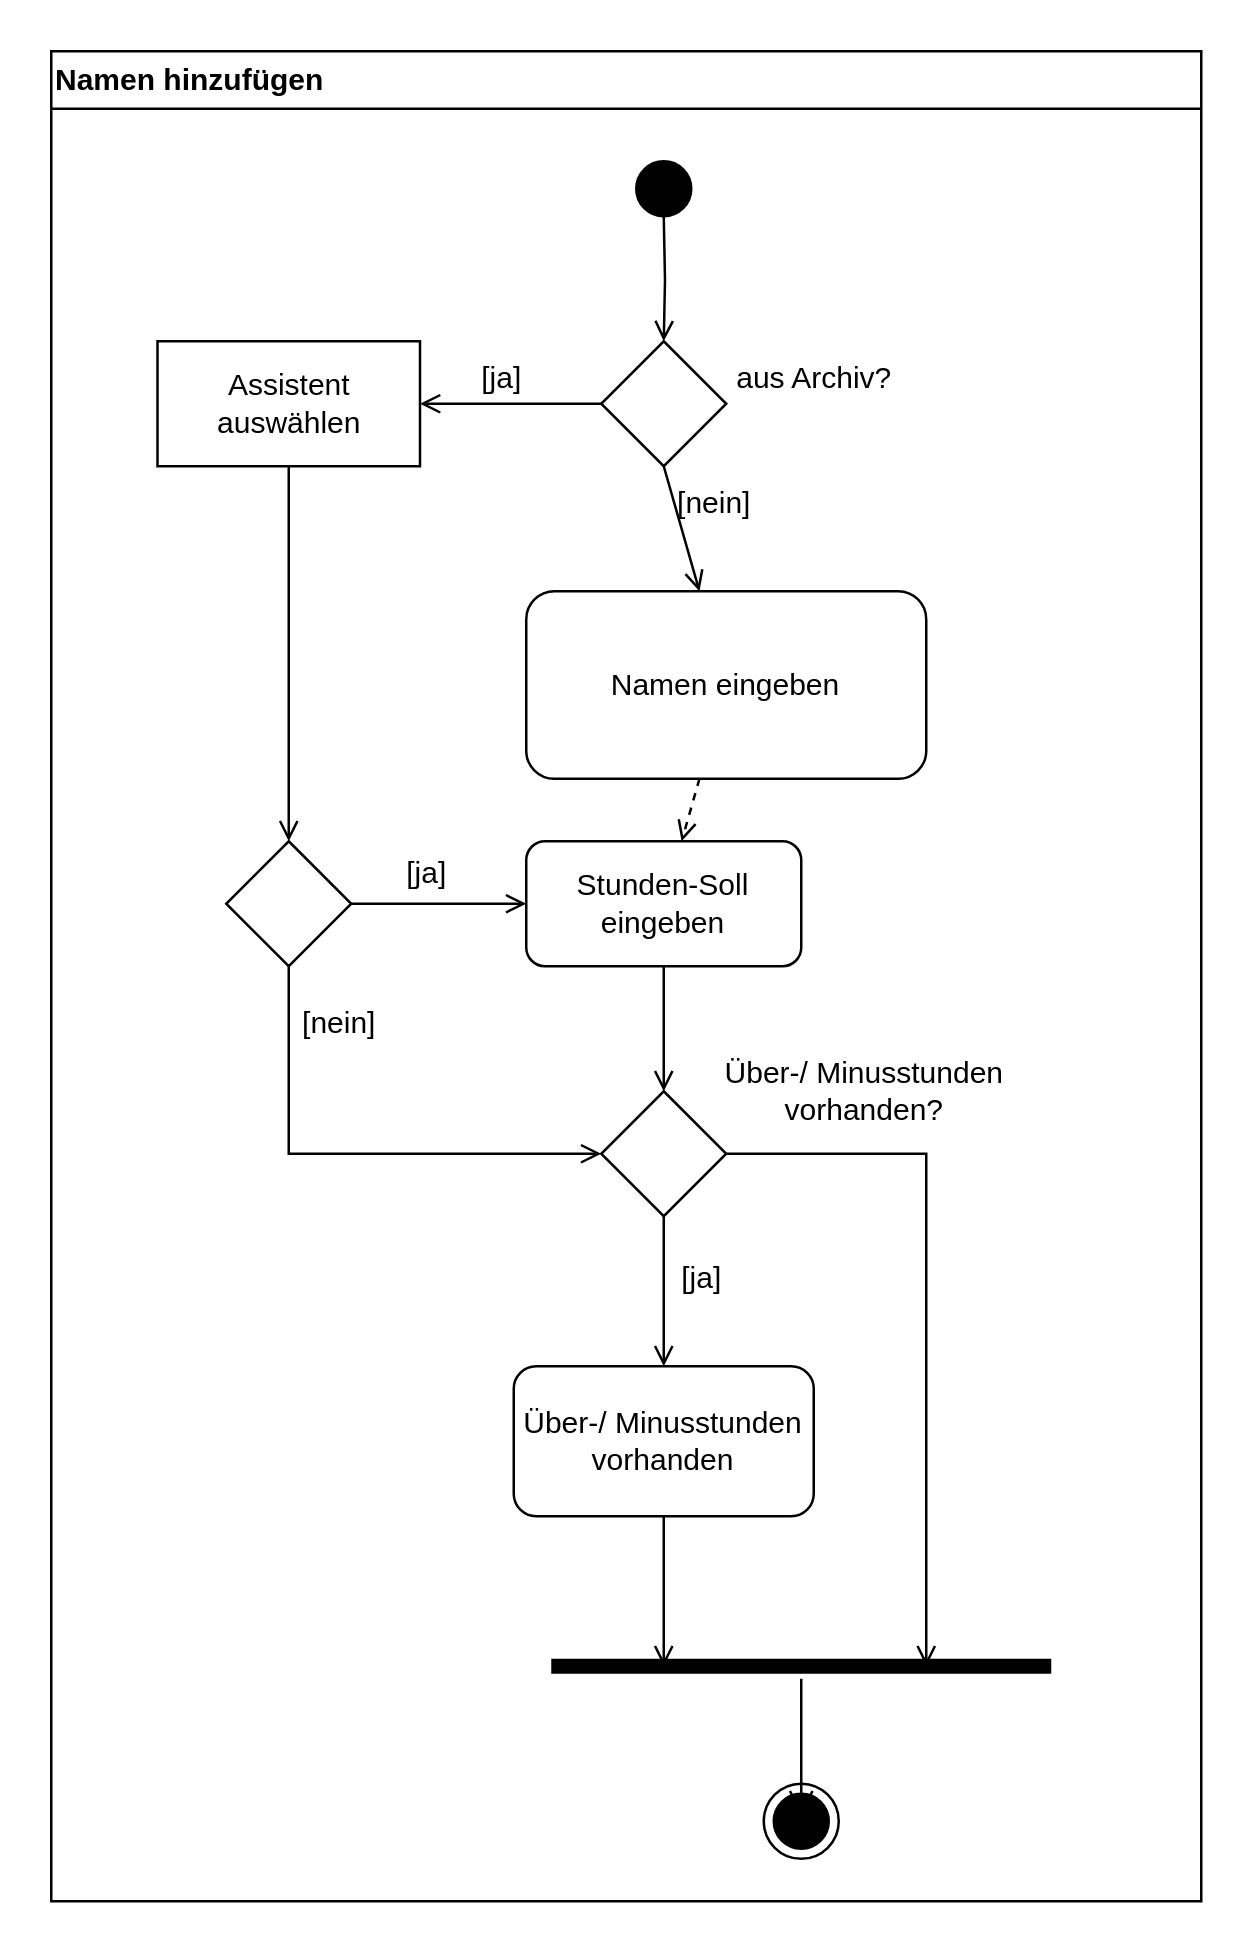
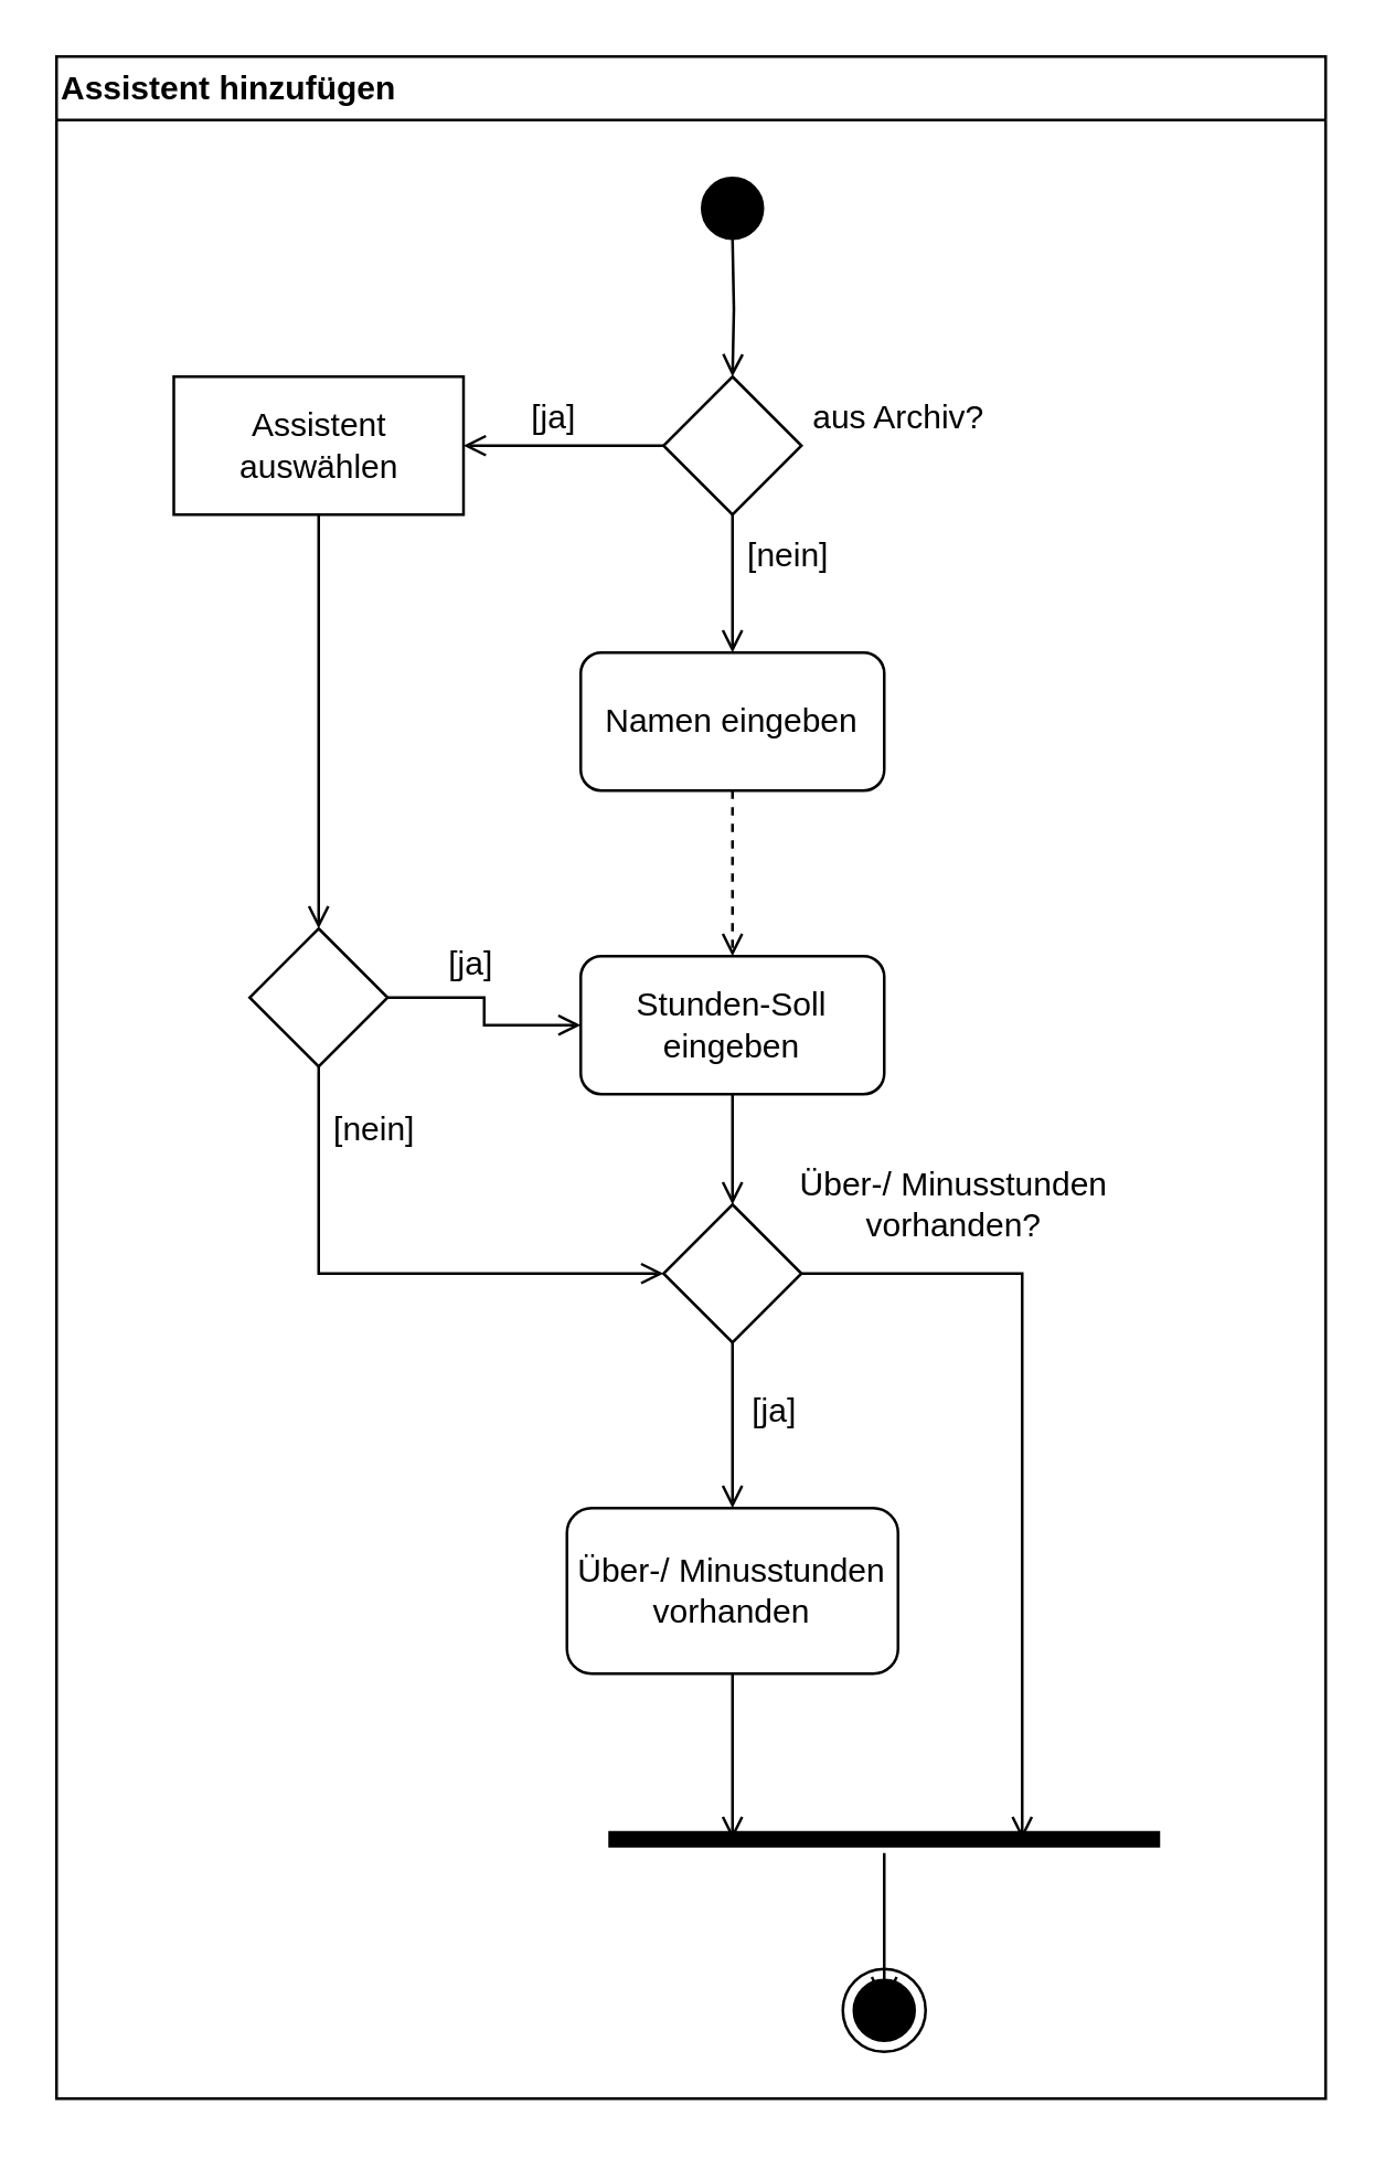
  <mxCell id="0" />
  <mxCell id="1" parent="0" />
- <mxCell id="2" value="Namen hinzufügen" style="swimlane;whiteSpace=wrap;labelBackgroundColor=none;align=left;" parent="1" vertex="1"><mxGeometry x="20" y="20" width="460" height="740" as="geometry"><mxRectangle x="150" y="128" width="150" height="30" as="alternateBounds" /></mxGeometry></mxCell>
+ <mxCell id="2" value="Assistent hinzufügen" style="swimlane;whiteSpace=wrap;labelBackgroundColor=none;align=left;" parent="1" vertex="1"><mxGeometry x="20" y="20" width="460" height="740" as="geometry"><mxRectangle x="150" y="128" width="150" height="30" as="alternateBounds" /></mxGeometry></mxCell>
  <mxCell id="3" style="edgeStyle=orthogonalEdgeStyle;rounded=0;orthogonalLoop=1;jettySize=auto;html=1;entryX=0.5;entryY=0;entryDx=0;entryDy=0;fontFamily=Helvetica;fontSize=12;fontColor=default;endArrow=open;endFill=0;" edge="1" parent="2" target="19"><mxGeometry relative="1" as="geometry"><mxPoint x="245" y="66" as="sourcePoint" /></mxGeometry></mxCell>
  <mxCell id="4" value="" style="ellipse;shape=startState;labelBackgroundColor=none;fillColor=#000000;" parent="2" vertex="1"><mxGeometry x="230" y="40" width="30" height="30" as="geometry" /></mxCell>
- <mxCell id="5" value="Namen eingeben" style="labelBackgroundColor=none;rounded=1;whiteSpace=wrap;html=1;" parent="2" vertex="1"><mxGeometry x="190" y="216" width="160" height="75" as="geometry" /></mxCell>
+ <mxCell id="5" value="Namen eingeben" style="labelBackgroundColor=none;rounded=1;whiteSpace=wrap;html=1;" parent="2" vertex="1"><mxGeometry x="190" y="216" width="110" height="50" as="geometry" /></mxCell>
  <mxCell id="6" value="" style="endArrow=open;endFill=1;rounded=0;labelBackgroundColor=none;fontColor=default;exitX=0.5;exitY=1;exitDx=0;exitDy=0;" parent="2" source="19" target="5" edge="1"><mxGeometry relative="1" as="geometry"><mxPoint x="240" y="168" as="sourcePoint" /></mxGeometry></mxCell>
  <mxCell id="7" style="edgeStyle=orthogonalEdgeStyle;rounded=0;orthogonalLoop=1;jettySize=auto;html=1;entryX=0.5;entryY=0;entryDx=0;entryDy=0;endArrow=open;endFill=0;" edge="1" parent="2" source="8" target="13"><mxGeometry relative="1" as="geometry" /></mxCell>
- <mxCell id="8" value="Stunden-Soll eingeben" style="labelBackgroundColor=none;rounded=1;whiteSpace=wrap;html=1;" parent="2" vertex="1"><mxGeometry x="190" y="316" width="110" height="50" as="geometry" /></mxCell>
+ <mxCell id="8" value="Stunden-Soll eingeben" style="labelBackgroundColor=none;rounded=1;whiteSpace=wrap;html=1;" parent="2" vertex="1"><mxGeometry x="190" y="326" width="110" height="50" as="geometry" /></mxCell>
  <mxCell id="9" value="" style="endArrow=open;endFill=1;rounded=0;labelBackgroundColor=none;fontColor=default;dashed=1;" parent="2" source="5" target="8" edge="1"><mxGeometry relative="1" as="geometry" /></mxCell>
  <mxCell id="10" value="[nein]" style="text;html=1;align=center;verticalAlign=middle;resizable=0;points=[];autosize=1;strokeColor=none;fillColor=none;" vertex="1" parent="2"><mxGeometry x="240" y="166" width="50" height="30" as="geometry" /></mxCell>
  <mxCell id="11" style="edgeStyle=orthogonalEdgeStyle;rounded=0;orthogonalLoop=1;jettySize=auto;html=1;entryX=0.5;entryY=0;entryDx=0;entryDy=0;endArrow=open;endFill=0;" edge="1" parent="2" source="13" target="15"><mxGeometry relative="1" as="geometry" /></mxCell>
  <mxCell id="12" style="edgeStyle=orthogonalEdgeStyle;rounded=0;orthogonalLoop=1;jettySize=auto;html=1;strokeColor=default;align=center;verticalAlign=middle;fontFamily=Helvetica;fontSize=12;fontColor=default;labelBackgroundColor=default;endArrow=open;endFill=0;entryX=0.75;entryY=0.5;entryDx=0;entryDy=0;entryPerimeter=0;" edge="1" parent="2" source="13" target="29"><mxGeometry relative="1" as="geometry"><mxPoint x="355" y="626" as="targetPoint" /><Array as="points"><mxPoint x="350" y="441" /></Array></mxGeometry></mxCell>
  <mxCell id="13" value="" style="rhombus;whiteSpace=wrap;html=1;" vertex="1" parent="2"><mxGeometry x="220" y="416" width="50" height="50" as="geometry" /></mxCell>
  <mxCell id="14" style="edgeStyle=orthogonalEdgeStyle;rounded=0;orthogonalLoop=1;jettySize=auto;html=1;strokeColor=default;align=center;verticalAlign=middle;fontFamily=Helvetica;fontSize=12;fontColor=default;labelBackgroundColor=default;endArrow=open;endFill=0;" edge="1" parent="2" source="15"><mxGeometry relative="1" as="geometry"><mxPoint x="245" y="646" as="targetPoint" /></mxGeometry></mxCell>
  <mxCell id="15" value="Über-/ Minusstunden vorhanden" style="rounded=1;whiteSpace=wrap;html=1;" vertex="1" parent="2"><mxGeometry x="185" y="526" width="120" height="60" as="geometry" /></mxCell>
  <mxCell id="16" value="Über-/ Minusstunden&lt;div&gt;vorhanden?&lt;/div&gt;" style="text;html=1;align=center;verticalAlign=middle;resizable=0;points=[];autosize=1;strokeColor=none;fillColor=none;" vertex="1" parent="2"><mxGeometry x="260" y="396" width="130" height="40" as="geometry" /></mxCell>
  <mxCell id="17" value="[ja]" style="text;html=1;align=center;verticalAlign=middle;resizable=0;points=[];autosize=1;strokeColor=none;fillColor=none;" vertex="1" parent="2"><mxGeometry x="240" y="476" width="40" height="30" as="geometry" /></mxCell>
  <mxCell id="18" style="edgeStyle=orthogonalEdgeStyle;rounded=0;orthogonalLoop=1;jettySize=auto;html=1;entryX=1;entryY=0.5;entryDx=0;entryDy=0;fontFamily=Helvetica;fontSize=12;fontColor=default;endArrow=open;endFill=0;" edge="1" parent="2" source="19" target="26"><mxGeometry relative="1" as="geometry"><mxPoint x="100" y="317.5" as="targetPoint" /></mxGeometry></mxCell>
  <mxCell id="19" value="" style="rhombus;whiteSpace=wrap;html=1;" vertex="1" parent="2"><mxGeometry x="220" y="116" width="50" height="50" as="geometry" /></mxCell>
  <mxCell id="20" value="aus Archiv?" style="text;html=1;align=center;verticalAlign=middle;resizable=0;points=[];autosize=1;strokeColor=none;fillColor=none;fontFamily=Helvetica;fontSize=12;fontColor=default;" vertex="1" parent="2"><mxGeometry x="260" y="116" width="90" height="30" as="geometry" /></mxCell>
  <mxCell id="21" style="edgeStyle=orthogonalEdgeStyle;rounded=0;orthogonalLoop=1;jettySize=auto;html=1;fontFamily=Helvetica;fontSize=12;fontColor=default;endArrow=open;endFill=0;exitX=1;exitY=0.5;exitDx=0;exitDy=0;" edge="1" parent="2" source="23" target="8"><mxGeometry relative="1" as="geometry"><mxPoint x="175" y="346" as="targetPoint" /><mxPoint x="125" y="342.5" as="sourcePoint" /></mxGeometry></mxCell>
  <mxCell id="22" style="edgeStyle=orthogonalEdgeStyle;rounded=0;orthogonalLoop=1;jettySize=auto;html=1;entryX=0;entryY=0.5;entryDx=0;entryDy=0;fontFamily=Helvetica;fontSize=12;fontColor=default;endArrow=open;endFill=0;exitX=0.5;exitY=1;exitDx=0;exitDy=0;" edge="1" parent="2" source="23" target="13"><mxGeometry relative="1" as="geometry"><mxPoint x="100" y="367.5" as="sourcePoint" /><Array as="points"><mxPoint x="95" y="441" /></Array></mxGeometry></mxCell>
  <mxCell id="23" value="" style="rhombus;whiteSpace=wrap;html=1;" vertex="1" parent="2"><mxGeometry x="70" y="316" width="50" height="50" as="geometry" /></mxCell>
  <mxCell id="24" value="[nein]" style="text;html=1;align=center;verticalAlign=middle;resizable=0;points=[];autosize=1;strokeColor=none;fillColor=none;" vertex="1" parent="2"><mxGeometry x="90" y="374" width="50" height="30" as="geometry" /></mxCell>
  <mxCell id="25" value="[ja]" style="text;html=1;align=center;verticalAlign=middle;resizable=0;points=[];autosize=1;strokeColor=none;fillColor=none;" vertex="1" parent="2"><mxGeometry x="130" y="314" width="40" height="30" as="geometry" /></mxCell>
  <mxCell id="26" value="Assistent auswählen" style="whiteSpace=wrap;html=1;strokeColor=default;align=center;verticalAlign=middle;fontFamily=Helvetica;fontSize=12;fontColor=default;labelBackgroundColor=default;fillColor=default;rounded=0;" vertex="1" parent="2"><mxGeometry x="42.5" y="116" width="105" height="50" as="geometry" /></mxCell>
  <mxCell id="27" style="edgeStyle=orthogonalEdgeStyle;rounded=0;orthogonalLoop=1;jettySize=auto;html=1;entryX=0.95;entryY=0.75;entryDx=0;entryDy=0;entryPerimeter=0;strokeColor=default;align=center;verticalAlign=middle;fontFamily=Helvetica;fontSize=12;fontColor=default;labelBackgroundColor=default;endArrow=open;endFill=0;" edge="1" parent="2" source="26"><mxGeometry relative="1" as="geometry"><mxPoint x="95" y="316" as="targetPoint" /></mxGeometry></mxCell>
  <mxCell id="28" value="[ja]" style="text;html=1;align=center;verticalAlign=middle;resizable=0;points=[];autosize=1;strokeColor=none;fillColor=none;" vertex="1" parent="2"><mxGeometry x="160" y="116" width="40" height="30" as="geometry" /></mxCell>
  <mxCell id="29" value="" style="shape=line;html=1;strokeWidth=6;strokeColor=#000000;align=center;verticalAlign=middle;fontFamily=Helvetica;fontSize=12;fontColor=default;labelBackgroundColor=default;fillColor=default;" vertex="1" parent="2"><mxGeometry x="200" y="641" width="200" height="10" as="geometry" /></mxCell>
  <mxCell id="30" value="" style="edgeStyle=orthogonalEdgeStyle;html=1;verticalAlign=bottom;endArrow=open;endSize=8;strokeColor=#000000;rounded=0;align=center;fontFamily=Helvetica;fontSize=12;fontColor=default;labelBackgroundColor=default;" edge="1" parent="2" source="29"><mxGeometry relative="1" as="geometry"><mxPoint x="300" y="706.0" as="targetPoint" /><mxPoint x="325" y="681" as="sourcePoint" /></mxGeometry></mxCell>
  <mxCell id="31" value="" style="ellipse;html=1;shape=endState;fillColor=#000000;strokeColor=#000000;align=center;verticalAlign=middle;fontFamily=Helvetica;fontSize=12;fontColor=default;labelBackgroundColor=default;" vertex="1" parent="2"><mxGeometry x="285" y="693" width="30" height="30" as="geometry" /></mxCell>
